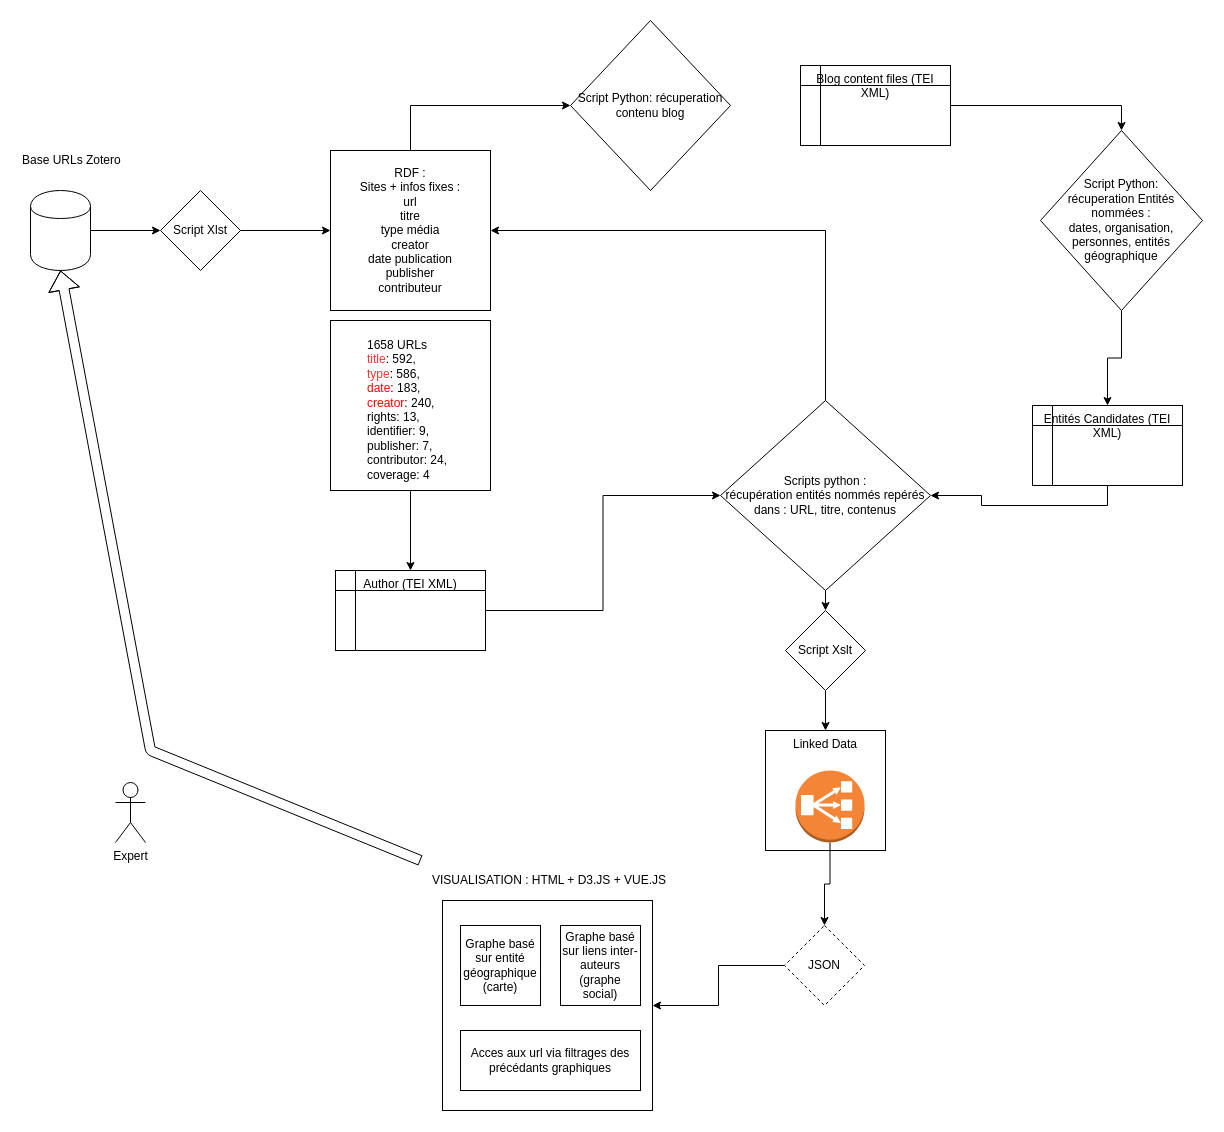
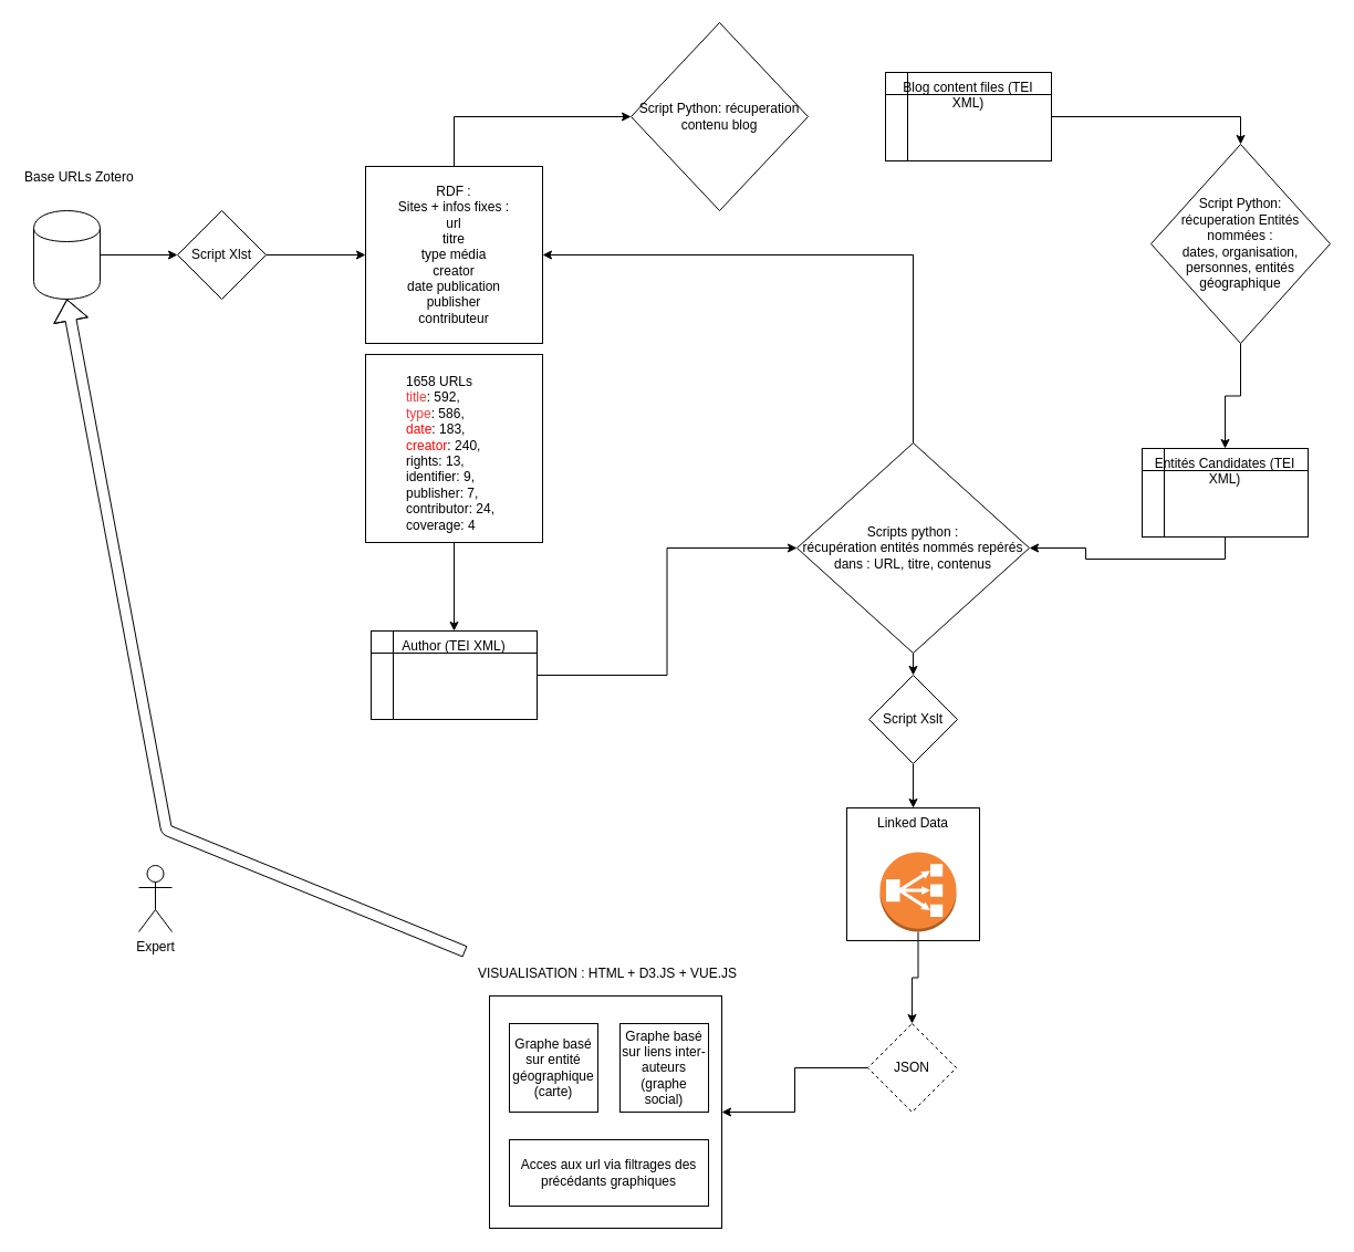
  <mxCell id="0" />
  <mxCell id="1" parent="0" />
  <mxCell id="2" value="Linked Data" style="whiteSpace=wrap;html=1;aspect=fixed;verticalAlign=top;" vertex="1" parent="1"><mxGeometry x="765" y="730" width="120" height="120" as="geometry" /></mxCell>
  <mxCell id="3" style="edgeStyle=orthogonalEdgeStyle;rounded=0;orthogonalLoop=1;jettySize=auto;html=1;" edge="1" parent="1" source="4" target="20"><mxGeometry relative="1" as="geometry" /></mxCell>
  <mxCell id="4" value="" style="rounded=0;whiteSpace=wrap;html=1;" vertex="1" parent="1"><mxGeometry x="330" y="320" width="160" height="170" as="geometry" /></mxCell>
  <mxCell id="5" style="edgeStyle=orthogonalEdgeStyle;rounded=0;orthogonalLoop=1;jettySize=auto;html=1;exitX=1;exitY=0.5;exitDx=0;exitDy=0;entryX=0;entryY=0.5;entryDx=0;entryDy=0;" edge="1" parent="1" source="6" target="11"><mxGeometry relative="1" as="geometry" /></mxCell>
  <mxCell id="6" value="" style="shape=cylinder;whiteSpace=wrap;html=1;boundedLbl=1;backgroundOutline=1;" vertex="1" parent="1"><mxGeometry x="30" y="190" width="60" height="80" as="geometry" /></mxCell>
  <mxCell id="7" style="edgeStyle=orthogonalEdgeStyle;rounded=0;orthogonalLoop=1;jettySize=auto;html=1;exitX=0.5;exitY=0;exitDx=0;exitDy=0;" edge="1" parent="1" source="8" target="13"><mxGeometry relative="1" as="geometry" /></mxCell>
  <mxCell id="8" value="RDF :&lt;br&gt;&lt;div&gt;Sites + infos fixes :&lt;/div&gt;&lt;div&gt;url&lt;/div&gt;&lt;div&gt;titre&lt;br&gt;&lt;/div&gt;&lt;div&gt;type média&lt;/div&gt;&lt;div&gt;creator&lt;/div&gt;&lt;div&gt;date publication&lt;/div&gt;&lt;div&gt;publisher&lt;/div&gt;&lt;div&gt;contributeur&lt;br&gt;&lt;/div&gt;" style="whiteSpace=wrap;html=1;aspect=fixed;" vertex="1" parent="1"><mxGeometry x="330" y="150" width="160" height="160" as="geometry" /></mxCell>
  <mxCell id="9" value="Base URLs Zotero" style="text;html=1;resizable=0;points=[];autosize=1;align=left;verticalAlign=top;spacingTop=-4;" vertex="1" parent="1"><mxGeometry x="20" y="150" width="110" height="20" as="geometry" /></mxCell>
  <mxCell id="10" style="edgeStyle=orthogonalEdgeStyle;rounded=0;orthogonalLoop=1;jettySize=auto;html=1;exitX=1;exitY=0.5;exitDx=0;exitDy=0;entryX=0;entryY=0.5;entryDx=0;entryDy=0;" edge="1" parent="1" source="11" target="8"><mxGeometry relative="1" as="geometry" /></mxCell>
  <mxCell id="11" value="Script Xlst" style="rhombus;whiteSpace=wrap;html=1;" vertex="1" parent="1"><mxGeometry x="160" y="190" width="80" height="80" as="geometry" /></mxCell>
  <mxCell id="12" value="&lt;div&gt;1658 URLs&lt;/div&gt;&lt;div&gt;&lt;div&gt;&lt;font color=&quot;#FF3333&quot;&gt;title&lt;/font&gt;: 592,&lt;/div&gt;&lt;div&gt; &lt;font color=&quot;#FF3333&quot;&gt;type&lt;/font&gt;: 586, &lt;br&gt;&lt;/div&gt;&lt;div&gt;&lt;font color=&quot;#FF0000&quot;&gt;date&lt;/font&gt;: 183, &lt;br&gt;&lt;/div&gt;&lt;div&gt;&lt;font color=&quot;#FF0000&quot;&gt;creator&lt;/font&gt;: 240, &lt;br&gt;&lt;/div&gt;&lt;div&gt;rights: 13,&lt;/div&gt;&lt;div&gt; identifier: 9, &lt;br&gt;&lt;/div&gt;&lt;div&gt;publisher: 7,&lt;/div&gt;&lt;div&gt; contributor: 24, &lt;br&gt;&lt;/div&gt;&lt;div&gt;coverage: 4&lt;/div&gt;&lt;/div&gt;" style="text;html=1;resizable=0;points=[];autosize=1;align=left;verticalAlign=top;spacingTop=-4;" vertex="1" parent="1"><mxGeometry x="365" y="335" width="90" height="140" as="geometry" /></mxCell>
  <mxCell id="13" value="&lt;div&gt;Script Python: récuperation contenu blog&lt;br&gt;&lt;/div&gt;" style="rhombus;whiteSpace=wrap;html=1;" vertex="1" parent="1"><mxGeometry x="570" y="20" width="160" height="170" as="geometry" /></mxCell>
  <mxCell id="14" style="edgeStyle=orthogonalEdgeStyle;rounded=0;orthogonalLoop=1;jettySize=auto;html=1;exitX=0.5;exitY=0;exitDx=0;exitDy=0;entryX=1;entryY=0.5;entryDx=0;entryDy=0;" edge="1" parent="1" source="16" target="8"><mxGeometry relative="1" as="geometry" /></mxCell>
  <mxCell id="15" style="edgeStyle=orthogonalEdgeStyle;rounded=0;orthogonalLoop=1;jettySize=auto;html=1;exitX=0.5;exitY=1;exitDx=0;exitDy=0;entryX=0.5;entryY=0;entryDx=0;entryDy=0;" edge="1" parent="1" source="16" target="26"><mxGeometry relative="1" as="geometry" /></mxCell>
  <mxCell id="16" value="&lt;div&gt;Scripts python :&lt;/div&gt;&lt;div&gt; récupération entités nommés repérés dans : URL, titre, contenus&lt;/div&gt;" style="rhombus;whiteSpace=wrap;html=1;" vertex="1" parent="1"><mxGeometry x="720" y="400" width="210" height="190" as="geometry" /></mxCell>
  <mxCell id="17" style="edgeStyle=orthogonalEdgeStyle;rounded=0;orthogonalLoop=1;jettySize=auto;html=1;exitX=0.5;exitY=1;exitDx=0;exitDy=0;entryX=0.5;entryY=0;entryDx=0;entryDy=0;" edge="1" parent="1" source="18" target="24"><mxGeometry relative="1" as="geometry" /></mxCell>
  <mxCell id="18" value="&lt;div&gt;Script Python:&lt;/div&gt;&lt;div&gt; récuperation Entités nommées : &lt;br&gt;&lt;/div&gt;&lt;div&gt;dates, organisation, personnes, entités géographique&lt;br&gt;&lt;/div&gt;" style="rhombus;whiteSpace=wrap;html=1;" vertex="1" parent="1"><mxGeometry x="1040" y="130" width="162" height="180" as="geometry" /></mxCell>
  <mxCell id="19" style="edgeStyle=orthogonalEdgeStyle;rounded=0;orthogonalLoop=1;jettySize=auto;html=1;exitX=1;exitY=0.5;exitDx=0;exitDy=0;entryX=0;entryY=0.5;entryDx=0;entryDy=0;" edge="1" parent="1" source="20" target="16"><mxGeometry relative="1" as="geometry" /></mxCell>
  <mxCell id="20" value="Author (TEI XML)" style="shape=internalStorage;whiteSpace=wrap;html=1;backgroundOutline=1;verticalAlign=top;" vertex="1" parent="1"><mxGeometry x="335" y="570" width="150" height="80" as="geometry" /></mxCell>
  <mxCell id="21" style="edgeStyle=orthogonalEdgeStyle;rounded=0;orthogonalLoop=1;jettySize=auto;html=1;exitX=1;exitY=0.5;exitDx=0;exitDy=0;entryX=0.5;entryY=0;entryDx=0;entryDy=0;" edge="1" parent="1" source="22" target="18"><mxGeometry relative="1" as="geometry" /></mxCell>
  <mxCell id="22" value="Blog content files (TEI XML)" style="shape=internalStorage;whiteSpace=wrap;html=1;backgroundOutline=1;verticalAlign=top;" vertex="1" parent="1"><mxGeometry x="800" y="65" width="150" height="80" as="geometry" /></mxCell>
  <mxCell id="23" style="edgeStyle=orthogonalEdgeStyle;rounded=0;orthogonalLoop=1;jettySize=auto;html=1;exitX=0.5;exitY=1;exitDx=0;exitDy=0;" edge="1" parent="1" source="24" target="16"><mxGeometry relative="1" as="geometry" /></mxCell>
  <mxCell id="24" value="Entités Candidates (TEI XML)" style="shape=internalStorage;whiteSpace=wrap;html=1;backgroundOutline=1;verticalAlign=top;" vertex="1" parent="1"><mxGeometry x="1032" y="405" width="150" height="80" as="geometry" /></mxCell>
  <mxCell id="25" style="edgeStyle=orthogonalEdgeStyle;rounded=0;orthogonalLoop=1;jettySize=auto;html=1;exitX=0.5;exitY=1;exitDx=0;exitDy=0;entryX=0.5;entryY=0;entryDx=0;entryDy=0;" edge="1" parent="1" source="26" target="2"><mxGeometry relative="1" as="geometry" /></mxCell>
  <mxCell id="26" value="Script Xslt" style="rhombus;whiteSpace=wrap;html=1;" vertex="1" parent="1"><mxGeometry x="785" y="610" width="80" height="80" as="geometry" /></mxCell>
  <mxCell id="27" style="edgeStyle=orthogonalEdgeStyle;rounded=0;orthogonalLoop=1;jettySize=auto;html=1;exitX=0.5;exitY=1;exitDx=0;exitDy=0;exitPerimeter=0;" edge="1" parent="1" source="28" target="30"><mxGeometry relative="1" as="geometry" /></mxCell>
  <mxCell id="28" value="" style="outlineConnect=0;dashed=0;verticalLabelPosition=bottom;verticalAlign=top;align=center;html=1;shape=mxgraph.aws3.classic_load_balancer;fillColor=#F58536;gradientColor=none;" vertex="1" parent="1"><mxGeometry x="795" y="770" width="69" height="72" as="geometry" /></mxCell>
  <mxCell id="29" style="edgeStyle=orthogonalEdgeStyle;rounded=0;orthogonalLoop=1;jettySize=auto;html=1;exitX=0;exitY=0.5;exitDx=0;exitDy=0;entryX=1;entryY=0.5;entryDx=0;entryDy=0;" edge="1" parent="1" source="30" target="31"><mxGeometry relative="1" as="geometry" /></mxCell>
  <mxCell id="30" value="JSON" style="rhombus;whiteSpace=wrap;html=1;dashed=1;" vertex="1" parent="1"><mxGeometry x="784" y="925" width="80" height="80" as="geometry" /></mxCell>
  <mxCell id="31" value="" style="whiteSpace=wrap;html=1;aspect=fixed;" vertex="1" parent="1"><mxGeometry x="442" y="900" width="210" height="210" as="geometry" /></mxCell>
  <mxCell id="32" value="Graphe basé sur entité géographique (carte)" style="whiteSpace=wrap;html=1;aspect=fixed;" vertex="1" parent="1"><mxGeometry x="460" y="925" width="80" height="80" as="geometry" /></mxCell>
  <mxCell id="33" value="Graphe basé sur liens inter-auteurs (graphe social)" style="whiteSpace=wrap;html=1;aspect=fixed;" vertex="1" parent="1"><mxGeometry x="560" y="925" width="80" height="80" as="geometry" /></mxCell>
  <mxCell id="34" value="VISUALISATION : HTML + D3.JS + VUE.JS" style="text;html=1;resizable=0;points=[];autosize=1;align=left;verticalAlign=top;spacingTop=-4;" vertex="1" parent="1"><mxGeometry x="430" y="870" width="240" height="20" as="geometry" /></mxCell>
  <mxCell id="35" value="Acces aux url via filtrages des précédants graphiques" style="rounded=0;whiteSpace=wrap;html=1;" vertex="1" parent="1"><mxGeometry x="460" y="1030" width="180" height="60" as="geometry" /></mxCell>
- <mxCell id="36" value="Expert " style="shape=umlActor;verticalLabelPosition=bottom;labelBackgroundColor=#ffffff;verticalAlign=top;html=1;outlineConnect=0;" vertex="1" parent="1"><mxGeometry x="115" y="782" width="30" height="60" as="geometry" /></mxCell>
+ <mxCell id="36" value="Expert " style="shape=umlActor;verticalLabelPosition=bottom;labelBackgroundColor=#ffffff;verticalAlign=top;html=1;outlineConnect=0;" vertex="1" parent="1"><mxGeometry x="125" y="782" width="30" height="60" as="geometry" /></mxCell>
  <mxCell id="37" value="" style="shape=flexArrow;endArrow=classic;html=1;entryX=0.5;entryY=1;entryDx=0;entryDy=0;" edge="1" parent="1" target="6"><mxGeometry width="50" height="50" relative="1" as="geometry"><mxPoint x="420" y="860" as="sourcePoint" /><mxPoint x="70" y="1030" as="targetPoint" /><Array as="points"><mxPoint x="150" y="750" /></Array></mxGeometry></mxCell>
